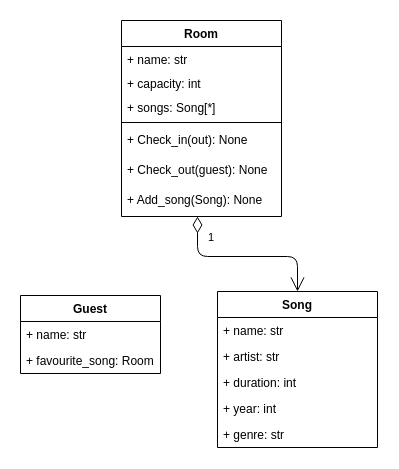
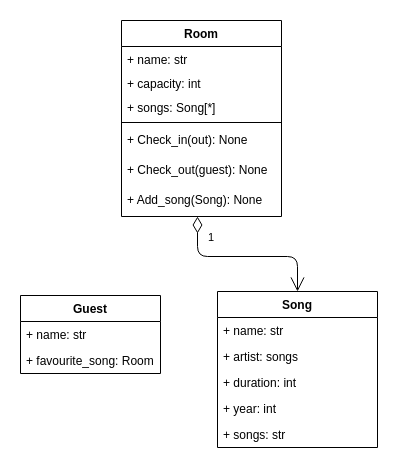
  <mxCell id="0" />
  <mxCell id="1" parent="0" />
  <mxCell id="2" value="Guest" style="swimlane;fontStyle=1;childLayout=stackLayout;horizontal=1;startSize=26;fillColor=none;horizontalStack=0;resizeParent=1;resizeParentMax=0;resizeLast=0;collapsible=1;marginBottom=0;" vertex="1" parent="1"><mxGeometry x="20" y="295" width="140" height="78" as="geometry" /></mxCell>
  <mxCell id="3" value="+ name: str" style="text;strokeColor=none;fillColor=none;align=left;verticalAlign=top;spacingLeft=4;spacingRight=4;overflow=hidden;rotatable=0;points=[[0,0.5],[1,0.5]];portConstraint=eastwest;" vertex="1" parent="2"><mxGeometry y="26" width="140" height="26" as="geometry" /></mxCell>
  <mxCell id="4" value="+ favourite_song: Room" style="text;strokeColor=none;fillColor=none;align=left;verticalAlign=top;spacingLeft=4;spacingRight=4;overflow=hidden;rotatable=0;points=[[0,0.5],[1,0.5]];portConstraint=eastwest;" vertex="1" parent="2"><mxGeometry y="52" width="140" height="26" as="geometry" /></mxCell>
  <mxCell id="5" value="Room" style="swimlane;fontStyle=1;align=center;verticalAlign=top;childLayout=stackLayout;horizontal=1;startSize=26;horizontalStack=0;resizeParent=1;resizeParentMax=0;resizeLast=0;collapsible=1;marginBottom=0;" vertex="1" parent="1"><mxGeometry x="121" y="20" width="160" height="196" as="geometry" /></mxCell>
  <mxCell id="6" value="+ name: str" style="text;strokeColor=none;fillColor=none;align=left;verticalAlign=top;spacingLeft=4;spacingRight=4;overflow=hidden;rotatable=0;points=[[0,0.5],[1,0.5]];portConstraint=eastwest;" vertex="1" parent="5"><mxGeometry y="26" width="160" height="24" as="geometry" /></mxCell>
  <mxCell id="7" value="+ capacity: int" style="text;strokeColor=none;fillColor=none;align=left;verticalAlign=top;spacingLeft=4;spacingRight=4;overflow=hidden;rotatable=0;points=[[0,0.5],[1,0.5]];portConstraint=eastwest;" vertex="1" parent="5"><mxGeometry y="50" width="160" height="24" as="geometry" /></mxCell>
  <mxCell id="8" value="+ songs: Song[*]" style="text;strokeColor=none;fillColor=none;align=left;verticalAlign=top;spacingLeft=4;spacingRight=4;overflow=hidden;rotatable=0;points=[[0,0.5],[1,0.5]];portConstraint=eastwest;" vertex="1" parent="5"><mxGeometry y="74" width="160" height="24" as="geometry" /></mxCell>
  <mxCell id="9" value="" style="line;strokeWidth=1;fillColor=none;align=left;verticalAlign=middle;spacingTop=-1;spacingLeft=3;spacingRight=3;rotatable=0;labelPosition=right;points=[];portConstraint=eastwest;" vertex="1" parent="5"><mxGeometry y="98" width="160" height="8" as="geometry" /></mxCell>
  <mxCell id="10" value="+ Check_in(out): None" style="text;strokeColor=none;fillColor=none;align=left;verticalAlign=top;spacingLeft=4;spacingRight=4;overflow=hidden;rotatable=0;points=[[0,0.5],[1,0.5]];portConstraint=eastwest;" vertex="1" parent="5"><mxGeometry y="106" width="160" height="30" as="geometry" /></mxCell>
  <mxCell id="11" value="+ Check_out(guest): None" style="text;strokeColor=none;fillColor=none;align=left;verticalAlign=top;spacingLeft=4;spacingRight=4;overflow=hidden;rotatable=0;points=[[0,0.5],[1,0.5]];portConstraint=eastwest;" vertex="1" parent="5"><mxGeometry y="136" width="160" height="30" as="geometry" /></mxCell>
  <mxCell id="12" value="+ Add_song(Song): None" style="text;strokeColor=none;fillColor=none;align=left;verticalAlign=top;spacingLeft=4;spacingRight=4;overflow=hidden;rotatable=0;points=[[0,0.5],[1,0.5]];portConstraint=eastwest;" vertex="1" parent="5"><mxGeometry y="166" width="160" height="30" as="geometry" /></mxCell>
  <mxCell id="13" value="Song" style="swimlane;fontStyle=1;align=center;verticalAlign=top;childLayout=stackLayout;horizontal=1;startSize=26;horizontalStack=0;resizeParent=1;resizeParentMax=0;resizeLast=0;collapsible=1;marginBottom=0;" vertex="1" parent="1"><mxGeometry x="217" y="291" width="160" height="156" as="geometry" /></mxCell>
  <mxCell id="14" value="+ name: str" style="text;strokeColor=none;fillColor=none;align=left;verticalAlign=top;spacingLeft=4;spacingRight=4;overflow=hidden;rotatable=0;points=[[0,0.5],[1,0.5]];portConstraint=eastwest;" vertex="1" parent="13"><mxGeometry y="26" width="160" height="26" as="geometry" /></mxCell>
- <mxCell id="15" value="+ artist: str" style="text;strokeColor=none;fillColor=none;align=left;verticalAlign=top;spacingLeft=4;spacingRight=4;overflow=hidden;rotatable=0;points=[[0,0.5],[1,0.5]];portConstraint=eastwest;" vertex="1" parent="13"><mxGeometry y="52" width="160" height="26" as="geometry" /></mxCell>
+ <mxCell id="15" value="+ artist: songs" style="text;strokeColor=none;fillColor=none;align=left;verticalAlign=top;spacingLeft=4;spacingRight=4;overflow=hidden;rotatable=0;points=[[0,0.5],[1,0.5]];portConstraint=eastwest;" vertex="1" parent="13"><mxGeometry y="52" width="160" height="26" as="geometry" /></mxCell>
  <mxCell id="16" value="+ duration: int" style="text;strokeColor=none;fillColor=none;align=left;verticalAlign=top;spacingLeft=4;spacingRight=4;overflow=hidden;rotatable=0;points=[[0,0.5],[1,0.5]];portConstraint=eastwest;" vertex="1" parent="13"><mxGeometry y="78" width="160" height="26" as="geometry" /></mxCell>
  <mxCell id="17" value="+ year: int" style="text;strokeColor=none;fillColor=none;align=left;verticalAlign=top;spacingLeft=4;spacingRight=4;overflow=hidden;rotatable=0;points=[[0,0.5],[1,0.5]];portConstraint=eastwest;" vertex="1" parent="13"><mxGeometry y="104" width="160" height="26" as="geometry" /></mxCell>
- <mxCell id="18" value="+ genre: str" style="text;strokeColor=none;fillColor=none;align=left;verticalAlign=top;spacingLeft=4;spacingRight=4;overflow=hidden;rotatable=0;points=[[0,0.5],[1,0.5]];portConstraint=eastwest;" vertex="1" parent="13"><mxGeometry y="130" width="160" height="26" as="geometry" /></mxCell>
+ <mxCell id="18" value="+ songs: str" style="text;strokeColor=none;fillColor=none;align=left;verticalAlign=top;spacingLeft=4;spacingRight=4;overflow=hidden;rotatable=0;points=[[0,0.5],[1,0.5]];portConstraint=eastwest;" vertex="1" parent="13"><mxGeometry y="130" width="160" height="26" as="geometry" /></mxCell>
  <mxCell id="19" value="1" style="endArrow=open;html=1;endSize=12;startArrow=diamondThin;startSize=14;startFill=0;edgeStyle=orthogonalEdgeStyle;align=left;verticalAlign=bottom;entryX=0.5;entryY=0;entryDx=0;entryDy=0;" edge="1" parent="1" target="13"><mxGeometry x="-0.441" y="10" relative="1" as="geometry"><mxPoint x="197" y="216" as="sourcePoint" /><mxPoint x="417" y="256" as="targetPoint" /><Array as="points"><mxPoint x="197" y="256" /><mxPoint x="297" y="256" /></Array><mxPoint as="offset" /></mxGeometry></mxCell>
